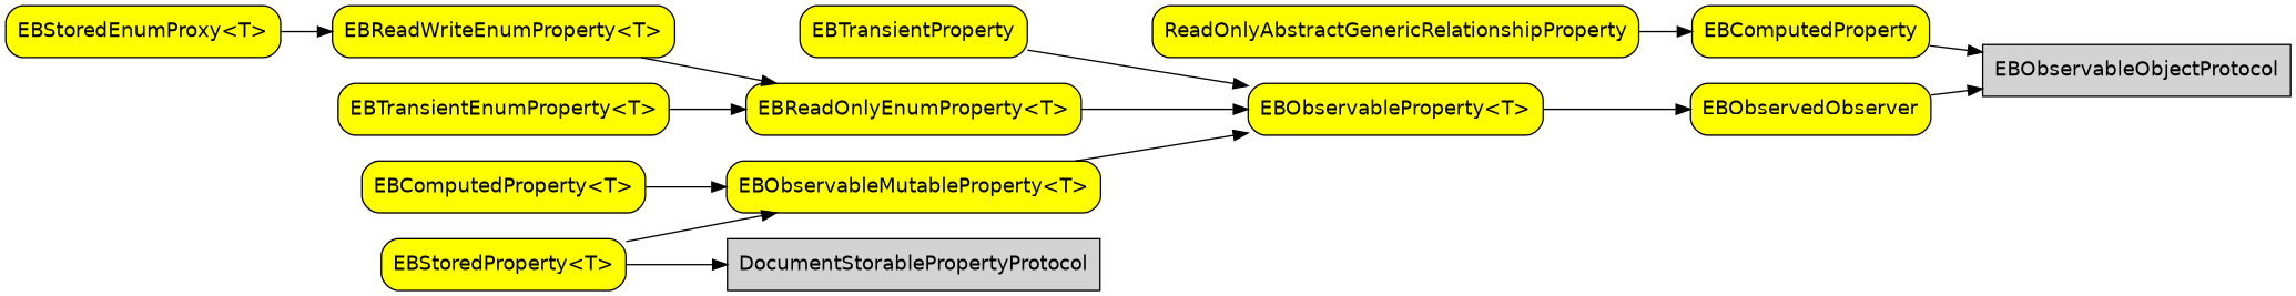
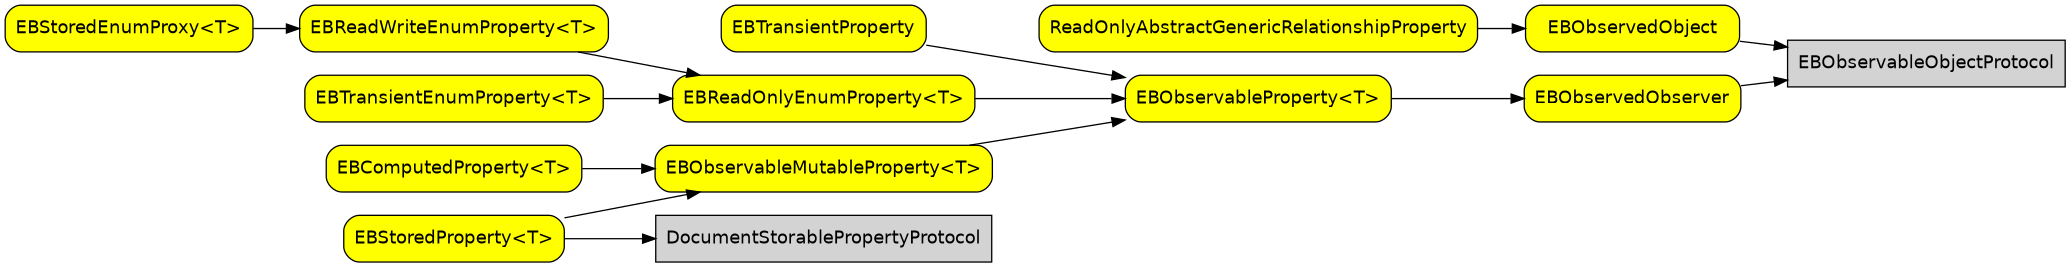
  digraph {
    rankdir=LR
    node [fillcolor=yellow fontname=helvetica shape=box style="rounded,filled"]
    EBObservableObjectProtocol [fillcolor=lightgray style=filled]
    DocumentStorablePropertyProtocol [fillcolor=lightgray style=filled]
-   EBObservedObject [label=EBComputedProperty]
+   EBObservedObject
    EBObservedObserver
    "EBObservableProperty<T>"
    ReadOnlyAbstractGenericRelationshipProperty
    EBTransientProperty
    "EBReadOnlyEnumProperty<T>"
    "EBObservableMutableProperty<T>"
    "EBComputedProperty<T>"
    "EBStoredProperty<T>"
    "EBReadWriteEnumProperty<T>"
    "EBTransientEnumProperty<T>"
    "EBStoredEnumProxy<T>"
    EBObservedObject -> EBObservableObjectProtocol
    EBObservedObserver -> EBObservableObjectProtocol
    "EBObservableProperty<T>" -> EBObservedObserver
    ReadOnlyAbstractGenericRelationshipProperty -> EBObservedObject
    EBTransientProperty -> "EBObservableProperty<T>"
    "EBReadOnlyEnumProperty<T>" -> "EBObservableProperty<T>"
    "EBObservableMutableProperty<T>" -> "EBObservableProperty<T>"
    "EBComputedProperty<T>" -> "EBObservableMutableProperty<T>"
    "EBStoredProperty<T>" -> DocumentStorablePropertyProtocol
    "EBStoredProperty<T>" -> "EBObservableMutableProperty<T>"
    "EBReadWriteEnumProperty<T>" -> "EBReadOnlyEnumProperty<T>"
    "EBTransientEnumProperty<T>" -> "EBReadOnlyEnumProperty<T>"
    "EBStoredEnumProxy<T>" -> "EBReadWriteEnumProperty<T>"
  }
